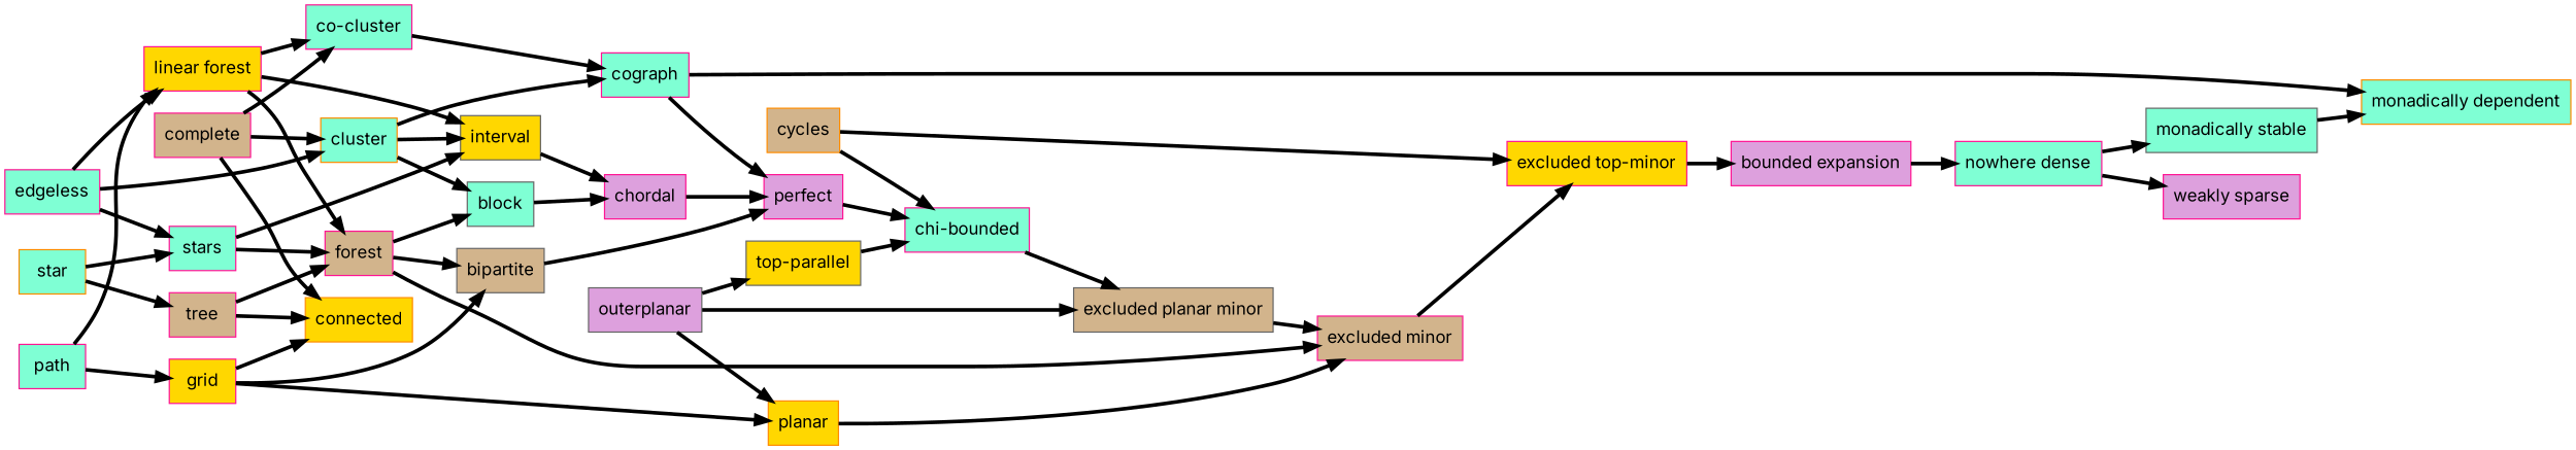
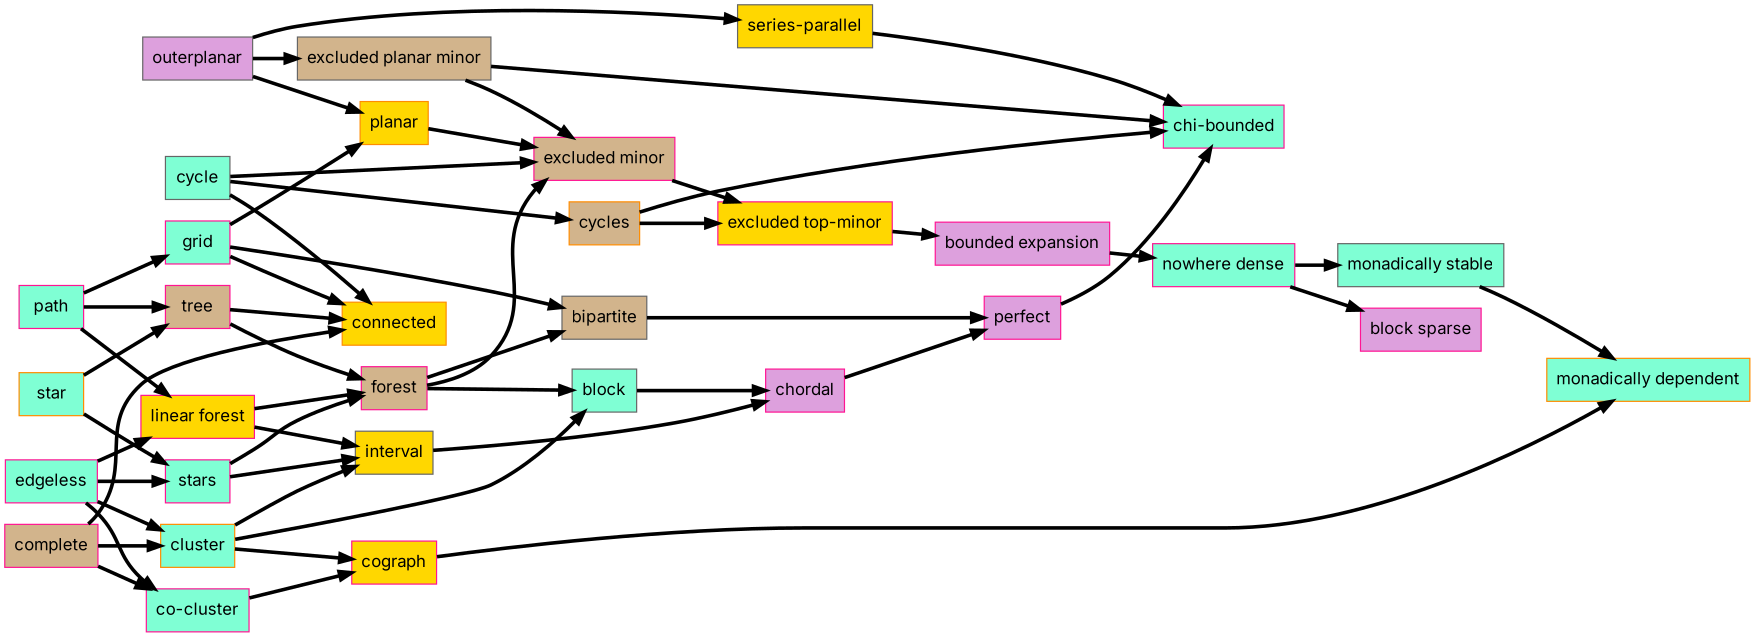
  digraph {
    fontname=Inter
    rankdir=LR
    node [color=deeppink fillcolor=aquamarine fontname=Inter shape=box style=filled]
    edge [decorate=true fontname=Inter lblstyle="above, sloped" penwidth=3.0 weight=100]
    n1 [label="co-cluster"]
-   n2 [label=cograph]
+   n2 [fillcolor=gold label=cograph]
    n3 [fillcolor=plum label=perfect]
    n4 [color=darkorange label="monadically dependent"]
    n5 [fillcolor=plum label="bounded expansion"]
    n6 [label="nowhere dense"]
    n7 [color=gray40 label="monadically stable"]
-   n8 [fillcolor=plum label="weakly sparse"]
+   n8 [fillcolor=plum label="block sparse"]
    n9 [fillcolor=plum label=chordal]
    n10 [label="chi-bounded"]
-   n11 [fillcolor=gold label=grid]
+   n11 [label=grid]
    n12 [color=gray40 fillcolor=tan label=bipartite]
    n13 [color=darkorange fillcolor=gold label=planar]
    n14 [color=darkorange fillcolor=gold label=connected]
    n15 [fillcolor=tan label="excluded minor"]
    n16 [fillcolor=tan label=tree]
    n17 [fillcolor=tan label=forest]
    n18 [color=gray40 label=block]
    n19 [color=gray40 fillcolor=plum label=outerplanar]
    n20 [color=gray40 fillcolor=tan label="excluded planar minor"]
-   n21 [color=gray40 fillcolor=gold label="top-parallel"]
+   n21 [color=gray40 fillcolor=gold label="series-parallel"]
    n22 [fillcolor=gold label="excluded top-minor"]
    n23 [label=path]
    n24 [fillcolor=gold label="linear forest"]
    n25 [color=gray40 fillcolor=gold label=interval]
    n26 [label=edgeless]
    n27 [label=stars]
    n28 [color=darkorange label=cluster]
    n29 [color=darkorange fillcolor=tan label=cycles]
    n30 [color=darkorange label=star]
    n31 [fillcolor=tan label=complete]
+   n32 [color=gray40 label=cycle]
    n1 -> n2
-   n2 -> n3
    n2 -> n4
    n3 -> n10
    n5 -> n6
    n6 -> n7
    n6 -> n8
    n7 -> n4
    n9 -> n3
    n11 -> n12
    n11 -> n13
    n11 -> n14
    n12 -> n3
    n13 -> n15
    n15 -> n22
    n16 -> n14
    n16 -> n17
    n17 -> n12
    n17 -> n15
    n17 -> n18
    n18 -> n9
    n19 -> n13
    n19 -> n20
    n19 -> n21
-   n10 -> n20
+   n20 -> n10
    n20 -> n15
    n21 -> n10
    n22 -> n5
    n23 -> n11
+   n23 -> n16
    n23 -> n24
    n24 -> n17
    n24 -> n25
    n25 -> n9
-   n24 -> n1
+   n26 -> n1
    n26 -> n24
    n26 -> n27
    n26 -> n28
    n27 -> n17
    n27 -> n25
    n28 -> n2
    n28 -> n18
    n28 -> n25
    n29 -> n10
    n29 -> n22
    n30 -> n16
    n30 -> n27
    n31 -> n1
    n31 -> n14
    n31 -> n28
+   n32 -> n14
+   n32 -> n15
+   n32 -> n29
  }
